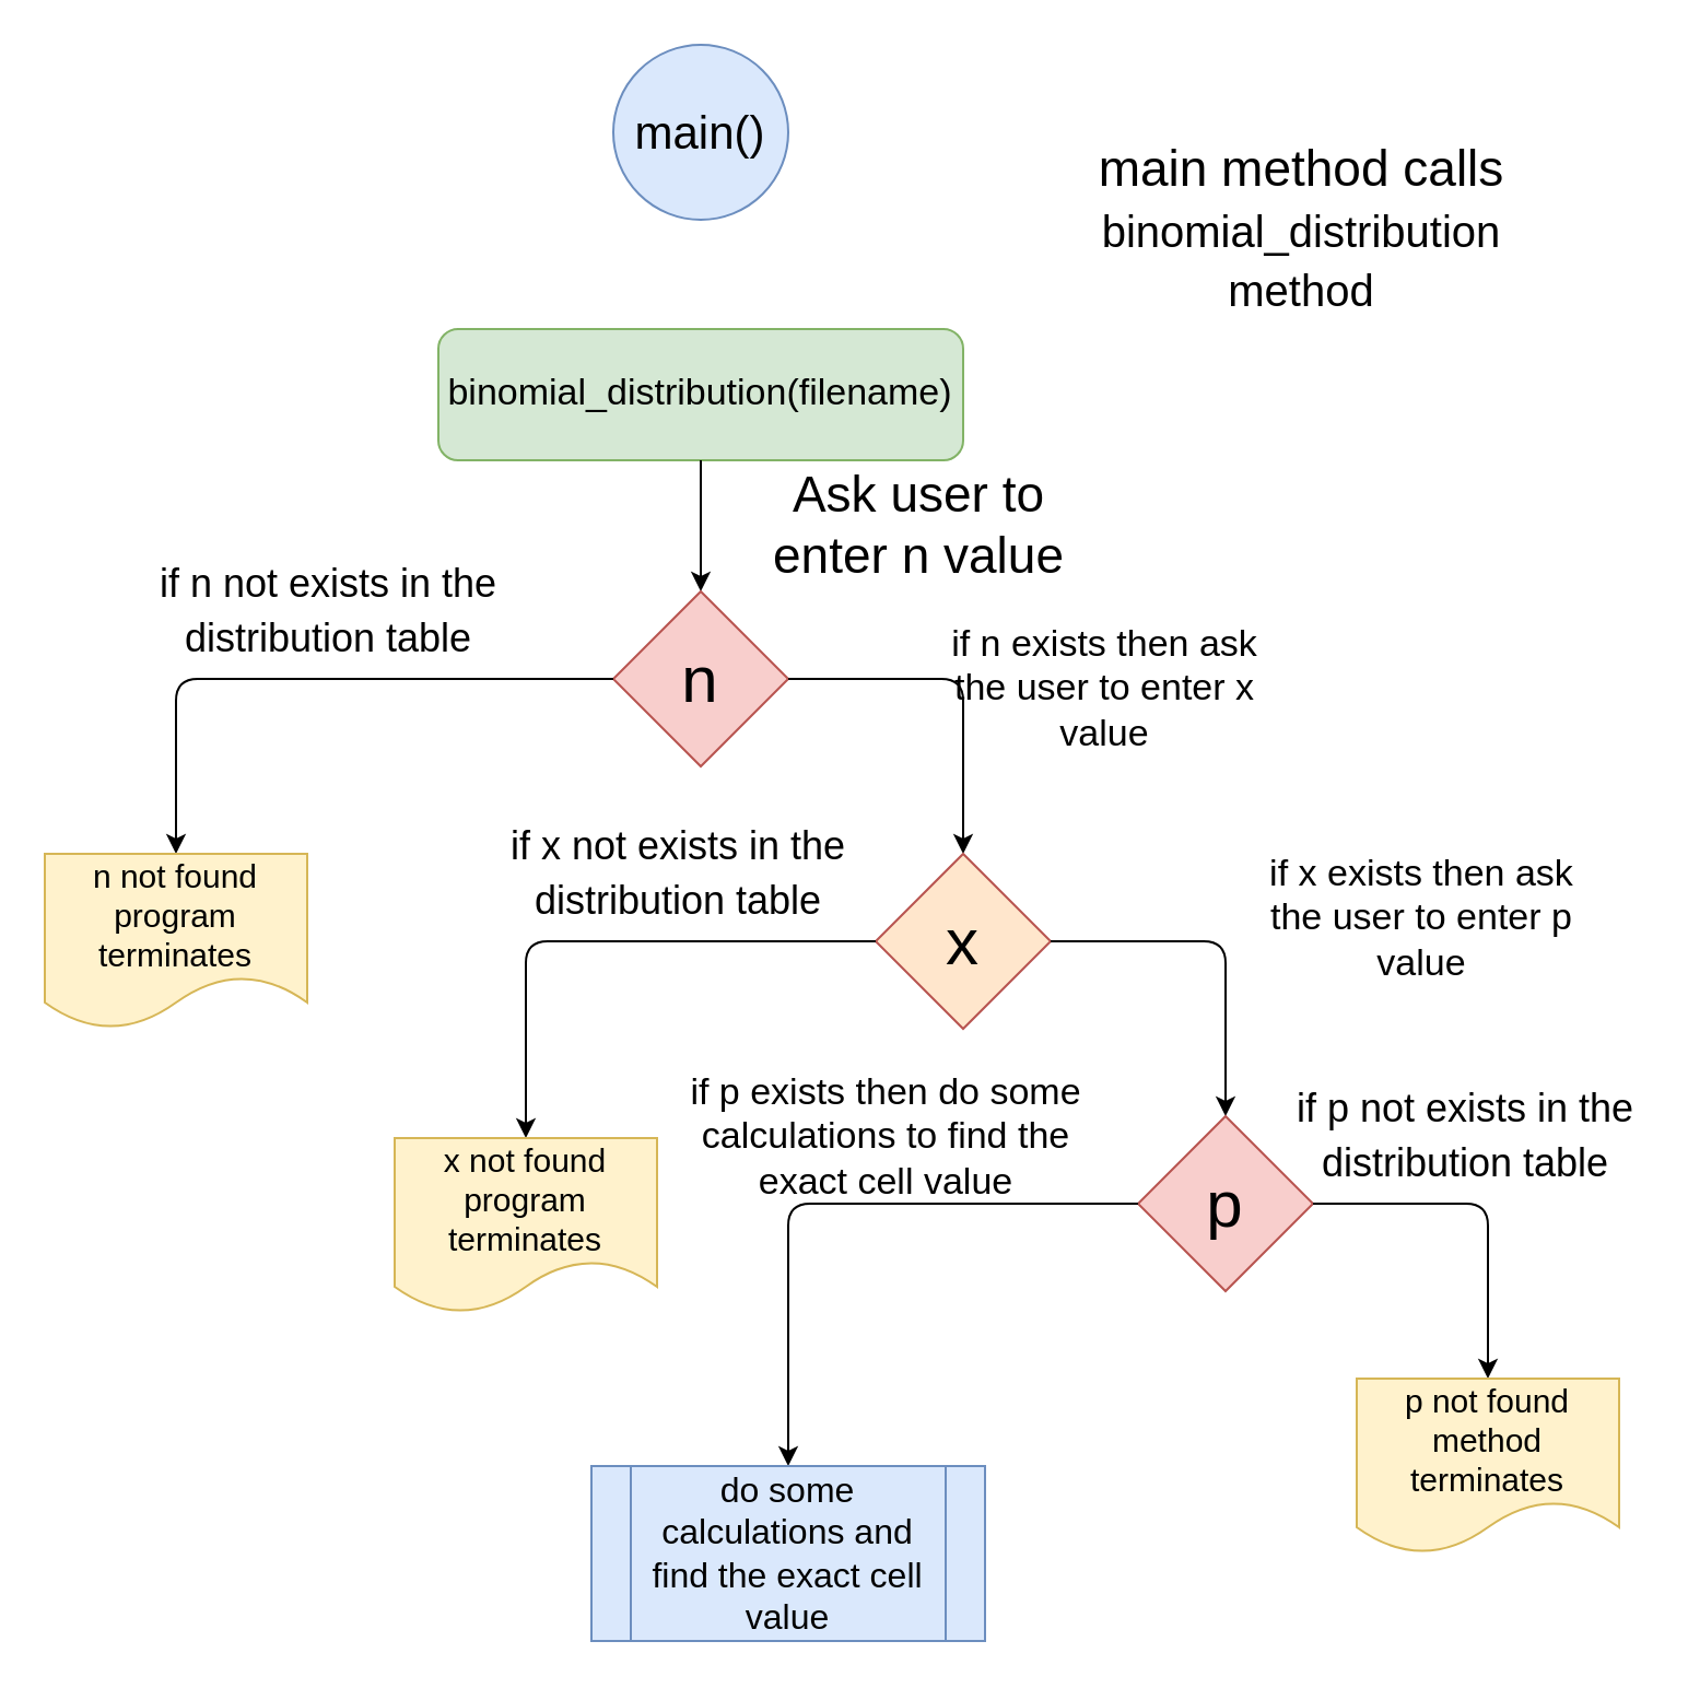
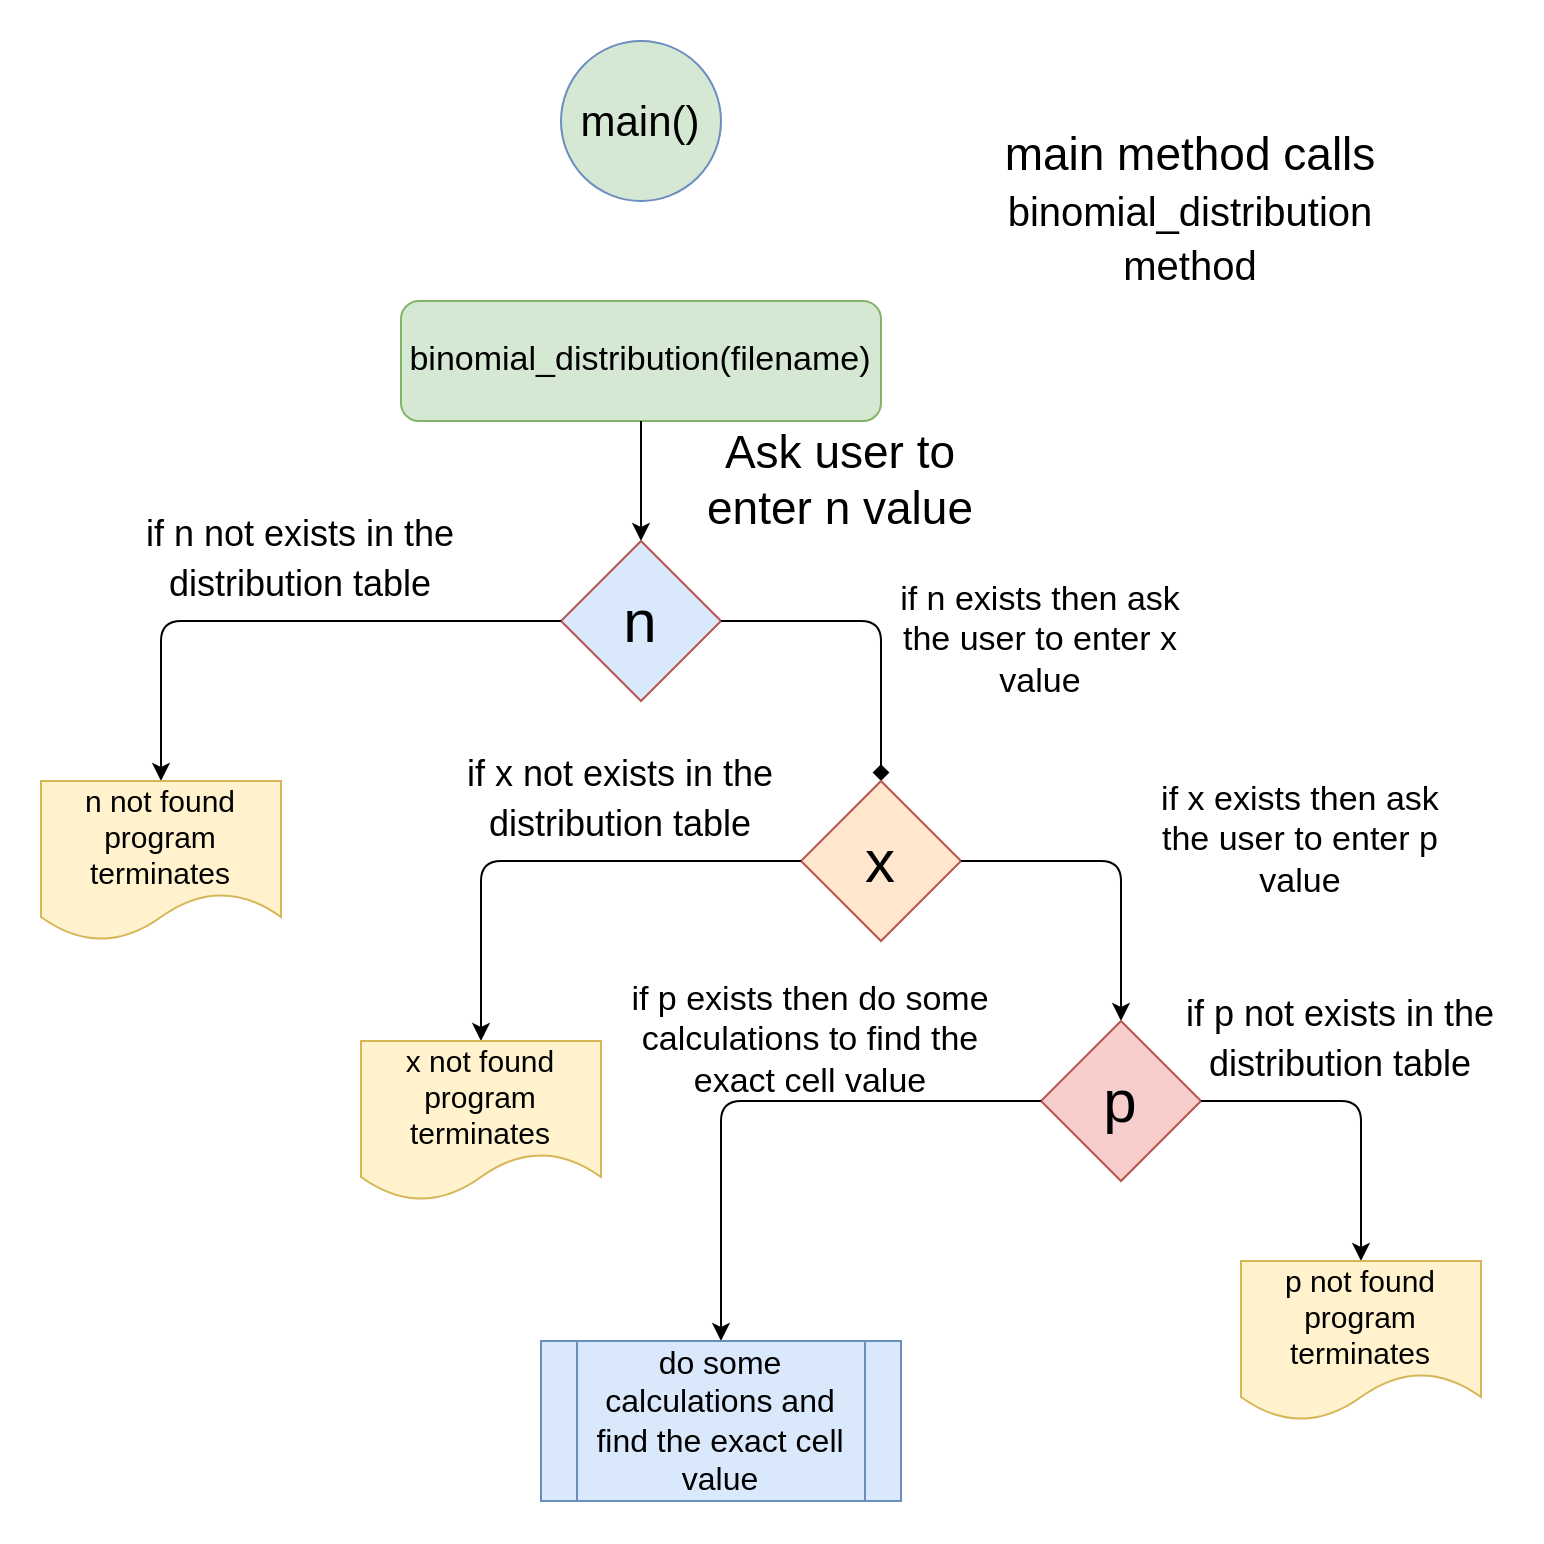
  <mxCell id="0" />
  <mxCell id="1" parent="0" />
- <mxCell id="2" value="&lt;font style=&quot;font-size: 21px&quot;&gt;main()&lt;/font&gt;" style="ellipse;whiteSpace=wrap;html=1;aspect=fixed;fillColor=#dae8fc;strokeColor=#6c8ebf;" vertex="1" parent="1"><mxGeometry x="280" y="20" width="80" height="80" as="geometry" /></mxCell>
+ <mxCell id="2" value="&lt;font style=&quot;font-size: 21px&quot;&gt;main()&lt;/font&gt;" style="ellipse;whiteSpace=wrap;html=1;aspect=fixed;fillColor=#d5e8d4;strokeColor=#6c8ebf;" vertex="1" parent="1"><mxGeometry x="280" y="20" width="80" height="80" as="geometry" /></mxCell>
  <mxCell id="3" value="&lt;font style=&quot;font-size: 17px&quot;&gt;binomial_distribution(filename)&lt;/font&gt;" style="rounded=1;whiteSpace=wrap;html=1;fillColor=#d5e8d4;strokeColor=#82b366;" vertex="1" parent="1"><mxGeometry x="200" y="150" width="240" height="60" as="geometry" /></mxCell>
  <mxCell id="4" value="" style="endArrow=classic;html=1;exitX=0.5;exitY=1;exitDx=0;exitDy=0;" edge="1" parent="1" source="3"><mxGeometry width="50" height="50" relative="1" as="geometry"><mxPoint x="295" y="280" as="sourcePoint" /><mxPoint x="320" y="270" as="targetPoint" /></mxGeometry></mxCell>
- <mxCell id="5" value="&lt;font style=&quot;font-size: 30px&quot;&gt;n&lt;/font&gt;" style="rhombus;whiteSpace=wrap;html=1;fillColor=#f8cecc;strokeColor=#b85450;" vertex="1" parent="1"><mxGeometry x="280" y="270" width="80" height="80" as="geometry" /></mxCell>
- <mxCell id="6" value="" style="endArrow=classic;html=1;exitX=1;exitY=0.5;exitDx=0;exitDy=0;" edge="1" parent="1" source="5" target="10"><mxGeometry width="50" height="50" relative="1" as="geometry"><mxPoint x="330" y="220" as="sourcePoint" /><mxPoint x="560" y="390" as="targetPoint" /><Array as="points"><mxPoint x="440" y="310" /></Array></mxGeometry></mxCell>
+ <mxCell id="5" value="&lt;font style=&quot;font-size: 30px&quot;&gt;n&lt;/font&gt;" style="rhombus;whiteSpace=wrap;html=1;fillColor=#dae8fc;strokeColor=#b85450;" vertex="1" parent="1"><mxGeometry x="280" y="270" width="80" height="80" as="geometry" /></mxCell>
+ <mxCell id="6" value="" style="endArrow=diamond;html=1;exitX=1;exitY=0.5;exitDx=0;exitDy=0;" edge="1" parent="1" source="5" target="10"><mxGeometry width="50" height="50" relative="1" as="geometry"><mxPoint x="330" y="220" as="sourcePoint" /><mxPoint x="560" y="390" as="targetPoint" /><Array as="points"><mxPoint x="440" y="310" /></Array></mxGeometry></mxCell>
  <mxCell id="7" value="&lt;div&gt;&lt;br&gt;&lt;/div&gt;&lt;div&gt;&lt;br&gt;&lt;/div&gt;" style="edgeLabel;html=1;align=center;verticalAlign=middle;resizable=0;points=[];" vertex="1" connectable="0" parent="6"><mxGeometry x="-0.431" relative="1" as="geometry"><mxPoint as="offset" /></mxGeometry></mxCell>
  <mxCell id="8" value="" style="endArrow=classic;html=1;exitX=0;exitY=0.5;exitDx=0;exitDy=0;" edge="1" parent="1" source="5"><mxGeometry width="50" height="50" relative="1" as="geometry"><mxPoint x="370" y="320" as="sourcePoint" /><mxPoint x="80" y="390" as="targetPoint" /><Array as="points"><mxPoint x="80" y="310" /></Array></mxGeometry></mxCell>
  <mxCell id="9" value="&lt;div&gt;&lt;br&gt;&lt;/div&gt;&lt;div&gt;&lt;br&gt;&lt;/div&gt;" style="edgeLabel;html=1;align=center;verticalAlign=middle;resizable=0;points=[];" vertex="1" connectable="0" parent="8"><mxGeometry x="-0.431" relative="1" as="geometry"><mxPoint as="offset" /></mxGeometry></mxCell>
  <mxCell id="10" value="&lt;font style=&quot;font-size: 30px&quot;&gt;x&lt;/font&gt;" style="rhombus;whiteSpace=wrap;html=1;fillColor=#ffe6cc;strokeColor=#b85450;" vertex="1" parent="1"><mxGeometry x="400" y="390" width="80" height="80" as="geometry" /></mxCell>
  <mxCell id="11" value="" style="endArrow=classic;html=1;exitX=1;exitY=0.5;exitDx=0;exitDy=0;" edge="1" parent="1"><mxGeometry width="50" height="50" relative="1" as="geometry"><mxPoint x="480" y="430" as="sourcePoint" /><mxPoint x="560" y="510" as="targetPoint" /><Array as="points"><mxPoint x="560" y="430" /></Array></mxGeometry></mxCell>
  <mxCell id="12" value="&lt;div&gt;&lt;br&gt;&lt;/div&gt;&lt;div&gt;&lt;br&gt;&lt;/div&gt;" style="edgeLabel;html=1;align=center;verticalAlign=middle;resizable=0;points=[];" vertex="1" connectable="0" parent="11"><mxGeometry x="-0.431" relative="1" as="geometry"><mxPoint as="offset" /></mxGeometry></mxCell>
  <mxCell id="13" value="" style="endArrow=classic;html=1;exitX=1;exitY=0.5;exitDx=0;exitDy=0;entryX=0.5;entryY=0;entryDx=0;entryDy=0;" edge="1" parent="1" target="20"><mxGeometry width="50" height="50" relative="1" as="geometry"><mxPoint x="400" y="430" as="sourcePoint" /><mxPoint x="280" y="520" as="targetPoint" /><Array as="points"><mxPoint x="240" y="430" /></Array></mxGeometry></mxCell>
  <mxCell id="14" value="&lt;div&gt;&lt;br&gt;&lt;/div&gt;&lt;div&gt;&lt;br&gt;&lt;/div&gt;" style="edgeLabel;html=1;align=center;verticalAlign=middle;resizable=0;points=[];" vertex="1" connectable="0" parent="13"><mxGeometry x="-0.431" relative="1" as="geometry"><mxPoint as="offset" /></mxGeometry></mxCell>
  <mxCell id="15" value="&lt;font style=&quot;font-size: 30px&quot;&gt;p&lt;/font&gt;" style="rhombus;whiteSpace=wrap;html=1;fillColor=#f8cecc;strokeColor=#b85450;" vertex="1" parent="1"><mxGeometry x="520" y="510" width="80" height="80" as="geometry" /></mxCell>
  <mxCell id="16" value="" style="endArrow=classic;html=1;exitX=1;exitY=0.5;exitDx=0;exitDy=0;" edge="1" parent="1"><mxGeometry width="50" height="50" relative="1" as="geometry"><mxPoint x="520" y="550" as="sourcePoint" /><mxPoint x="360" y="670" as="targetPoint" /><Array as="points"><mxPoint x="360" y="550" /></Array></mxGeometry></mxCell>
  <mxCell id="17" value="&lt;div&gt;&lt;br&gt;&lt;/div&gt;&lt;div&gt;&lt;br&gt;&lt;/div&gt;" style="edgeLabel;html=1;align=center;verticalAlign=middle;resizable=0;points=[];" vertex="1" connectable="0" parent="16"><mxGeometry x="-0.431" relative="1" as="geometry"><mxPoint as="offset" /></mxGeometry></mxCell>
  <mxCell id="18" value="" style="endArrow=classic;html=1;exitX=1;exitY=0.5;exitDx=0;exitDy=0;" edge="1" parent="1"><mxGeometry width="50" height="50" relative="1" as="geometry"><mxPoint x="600" y="550" as="sourcePoint" /><mxPoint x="680" y="630" as="targetPoint" /><Array as="points"><mxPoint x="680" y="550" /></Array></mxGeometry></mxCell>
  <mxCell id="19" value="&lt;div&gt;&lt;br&gt;&lt;/div&gt;&lt;div&gt;&lt;br&gt;&lt;/div&gt;" style="edgeLabel;html=1;align=center;verticalAlign=middle;resizable=0;points=[];" vertex="1" connectable="0" parent="18"><mxGeometry x="-0.431" relative="1" as="geometry"><mxPoint as="offset" /></mxGeometry></mxCell>
  <mxCell id="20" value="&lt;div style=&quot;font-size: 15px&quot;&gt;&lt;font style=&quot;font-size: 15px&quot;&gt;x not found&lt;/font&gt;&lt;/div&gt;&lt;div style=&quot;font-size: 15px&quot;&gt;&lt;font style=&quot;font-size: 15px&quot;&gt;&lt;font style=&quot;font-size: 15px&quot;&gt;program terminates&lt;/font&gt;&lt;br&gt;&lt;/font&gt;&lt;/div&gt;" style="shape=document;whiteSpace=wrap;html=1;boundedLbl=1;fillColor=#fff2cc;strokeColor=#d6b656;" vertex="1" parent="1"><mxGeometry x="180" y="520" width="120" height="80" as="geometry" /></mxCell>
  <mxCell id="21" value="&lt;div style=&quot;font-size: 15px&quot;&gt;&lt;font style=&quot;font-size: 15px&quot;&gt;n not found&lt;/font&gt;&lt;/div&gt;&lt;div style=&quot;font-size: 15px&quot;&gt;&lt;font style=&quot;font-size: 15px&quot;&gt;&lt;font style=&quot;font-size: 15px&quot;&gt;program terminates&lt;/font&gt;&lt;br&gt;&lt;/font&gt;&lt;/div&gt;" style="shape=document;whiteSpace=wrap;html=1;boundedLbl=1;fillColor=#fff2cc;strokeColor=#d6b656;" vertex="1" parent="1"><mxGeometry x="20" y="390" width="120" height="80" as="geometry" /></mxCell>
- <mxCell id="22" value="&lt;div style=&quot;font-size: 15px&quot;&gt;&lt;font style=&quot;font-size: 15px&quot;&gt;p not found&lt;/font&gt;&lt;/div&gt;&lt;div style=&quot;font-size: 15px&quot;&gt;&lt;font style=&quot;font-size: 15px&quot;&gt;&lt;font style=&quot;font-size: 15px&quot;&gt;method terminates&lt;/font&gt;&lt;br&gt;&lt;/font&gt;&lt;/div&gt;" style="shape=document;whiteSpace=wrap;html=1;boundedLbl=1;fillColor=#fff2cc;strokeColor=#d6b656;" vertex="1" parent="1"><mxGeometry x="620" y="630" width="120" height="80" as="geometry" /></mxCell>
+ <mxCell id="22" value="&lt;div style=&quot;font-size: 15px&quot;&gt;&lt;font style=&quot;font-size: 15px&quot;&gt;p not found&lt;/font&gt;&lt;/div&gt;&lt;div style=&quot;font-size: 15px&quot;&gt;&lt;font style=&quot;font-size: 15px&quot;&gt;&lt;font style=&quot;font-size: 15px&quot;&gt;program terminates&lt;/font&gt;&lt;br&gt;&lt;/font&gt;&lt;/div&gt;" style="shape=document;whiteSpace=wrap;html=1;boundedLbl=1;fillColor=#fff2cc;strokeColor=#d6b656;" vertex="1" parent="1"><mxGeometry x="620" y="630" width="120" height="80" as="geometry" /></mxCell>
  <mxCell id="23" value="&lt;font style=&quot;font-size: 16px&quot;&gt;do some calculations and find the exact cell value&lt;/font&gt;" style="shape=process;whiteSpace=wrap;html=1;backgroundOutline=1;fillColor=#dae8fc;strokeColor=#6c8ebf;" vertex="1" parent="1"><mxGeometry x="270" y="670" width="180" height="80" as="geometry" /></mxCell>
  <mxCell id="24" value="&lt;font style=&quot;font-size: 23px&quot;&gt;main method calls &lt;font style=&quot;font-size: 20px&quot;&gt;binomial_distribution method&lt;br&gt;&lt;/font&gt;&lt;/font&gt;" style="text;html=1;strokeColor=none;fillColor=none;align=center;verticalAlign=middle;whiteSpace=wrap;rounded=0;" vertex="1" parent="1"><mxGeometry x="475" y="60" width="240" height="90" as="geometry" /></mxCell>
  <mxCell id="25" value="&lt;font style=&quot;font-size: 23px&quot;&gt;Ask user to enter n value&lt;font style=&quot;font-size: 20px&quot;&gt;&lt;br&gt;&lt;/font&gt;&lt;/font&gt;" style="text;html=1;strokeColor=none;fillColor=none;align=center;verticalAlign=middle;whiteSpace=wrap;rounded=0;" vertex="1" parent="1"><mxGeometry x="340" y="210" width="160" height="60" as="geometry" /></mxCell>
  <mxCell id="26" value="&lt;font style=&quot;font-size: 18px&quot;&gt;if n not exists in the distribution table&lt;font style=&quot;font-size: 20px&quot;&gt;&lt;br&gt;&lt;/font&gt;&lt;/font&gt;" style="text;html=1;strokeColor=none;fillColor=none;align=center;verticalAlign=middle;whiteSpace=wrap;rounded=0;" vertex="1" parent="1"><mxGeometry x="70" y="250" width="160" height="60" as="geometry" /></mxCell>
- <mxCell id="27" value="&lt;font style=&quot;font-size: 17px&quot;&gt;if n exists then ask the user to enter x value&lt;/font&gt;" style="text;html=1;strokeColor=none;fillColor=none;align=center;verticalAlign=middle;whiteSpace=wrap;rounded=0;" vertex="1" parent="1"><mxGeometry x="425" y="285" width="160" height="60" as="geometry" /></mxCell>
+ <mxCell id="27" value="&lt;font style=&quot;font-size: 17px&quot;&gt;if n exists then ask the user to enter x value&lt;/font&gt;" style="text;html=1;strokeColor=none;fillColor=none;align=center;verticalAlign=middle;whiteSpace=wrap;rounded=0;" vertex="1" parent="1"><mxGeometry x="440" y="290" width="160" height="60" as="geometry" /></mxCell>
  <mxCell id="28" value="&lt;font style=&quot;font-size: 18px&quot;&gt;if x not exists in the distribution table&lt;font style=&quot;font-size: 20px&quot;&gt;&lt;br&gt;&lt;/font&gt;&lt;/font&gt;" style="text;html=1;strokeColor=none;fillColor=none;align=center;verticalAlign=middle;whiteSpace=wrap;rounded=0;" vertex="1" parent="1"><mxGeometry x="230" y="370" width="160" height="60" as="geometry" /></mxCell>
  <mxCell id="29" value="&lt;font style=&quot;font-size: 17px&quot;&gt;if x exists then ask the user to enter p value&lt;/font&gt;" style="text;html=1;strokeColor=none;fillColor=none;align=center;verticalAlign=middle;whiteSpace=wrap;rounded=0;" vertex="1" parent="1"><mxGeometry x="570" y="390" width="160" height="60" as="geometry" /></mxCell>
  <mxCell id="30" value="&lt;font style=&quot;font-size: 18px&quot;&gt;if p not exists in the distribution table&lt;font style=&quot;font-size: 20px&quot;&gt;&lt;br&gt;&lt;/font&gt;&lt;/font&gt;" style="text;html=1;strokeColor=none;fillColor=none;align=center;verticalAlign=middle;whiteSpace=wrap;rounded=0;" vertex="1" parent="1"><mxGeometry x="590" y="490" width="160" height="60" as="geometry" /></mxCell>
  <mxCell id="31" value="&lt;font style=&quot;font-size: 17px&quot;&gt;if p exists then do some calculations to find the exact cell value&lt;br&gt;&lt;/font&gt;" style="text;html=1;strokeColor=none;fillColor=none;align=center;verticalAlign=middle;whiteSpace=wrap;rounded=0;" vertex="1" parent="1"><mxGeometry x="300" y="485" width="210" height="70" as="geometry" /></mxCell>
